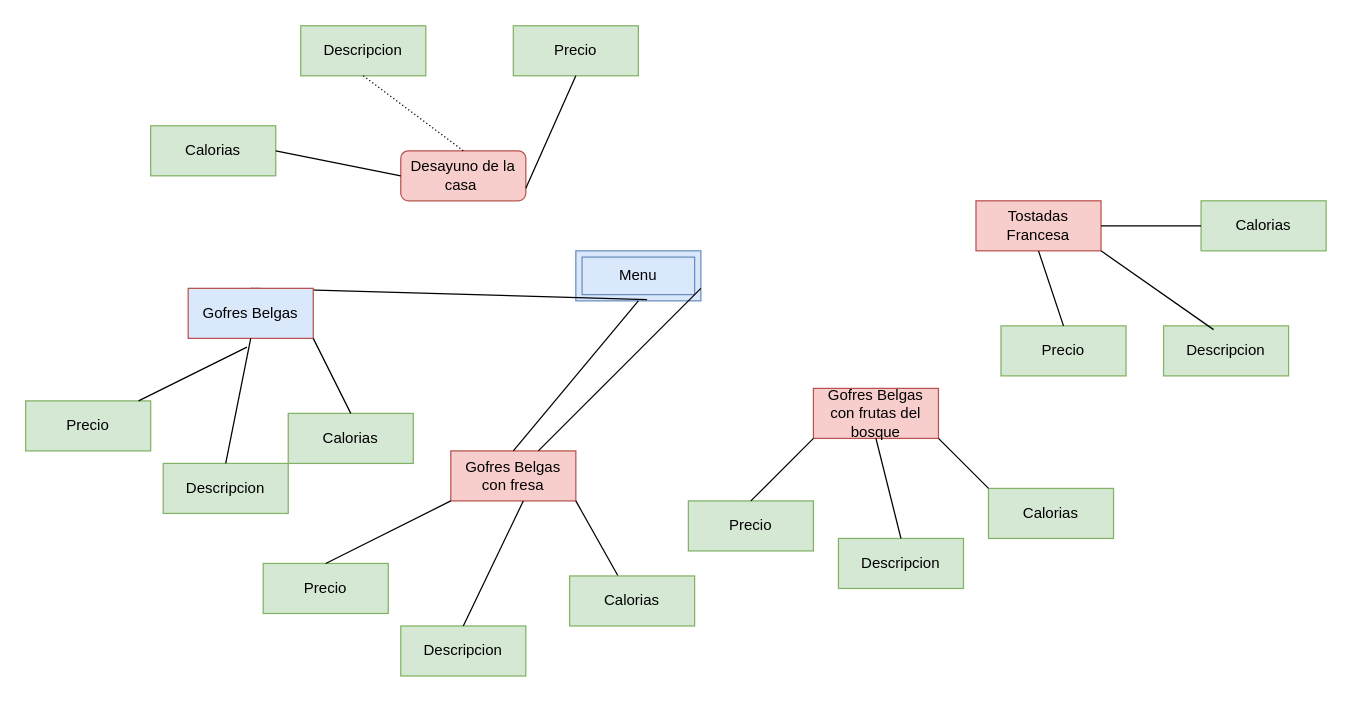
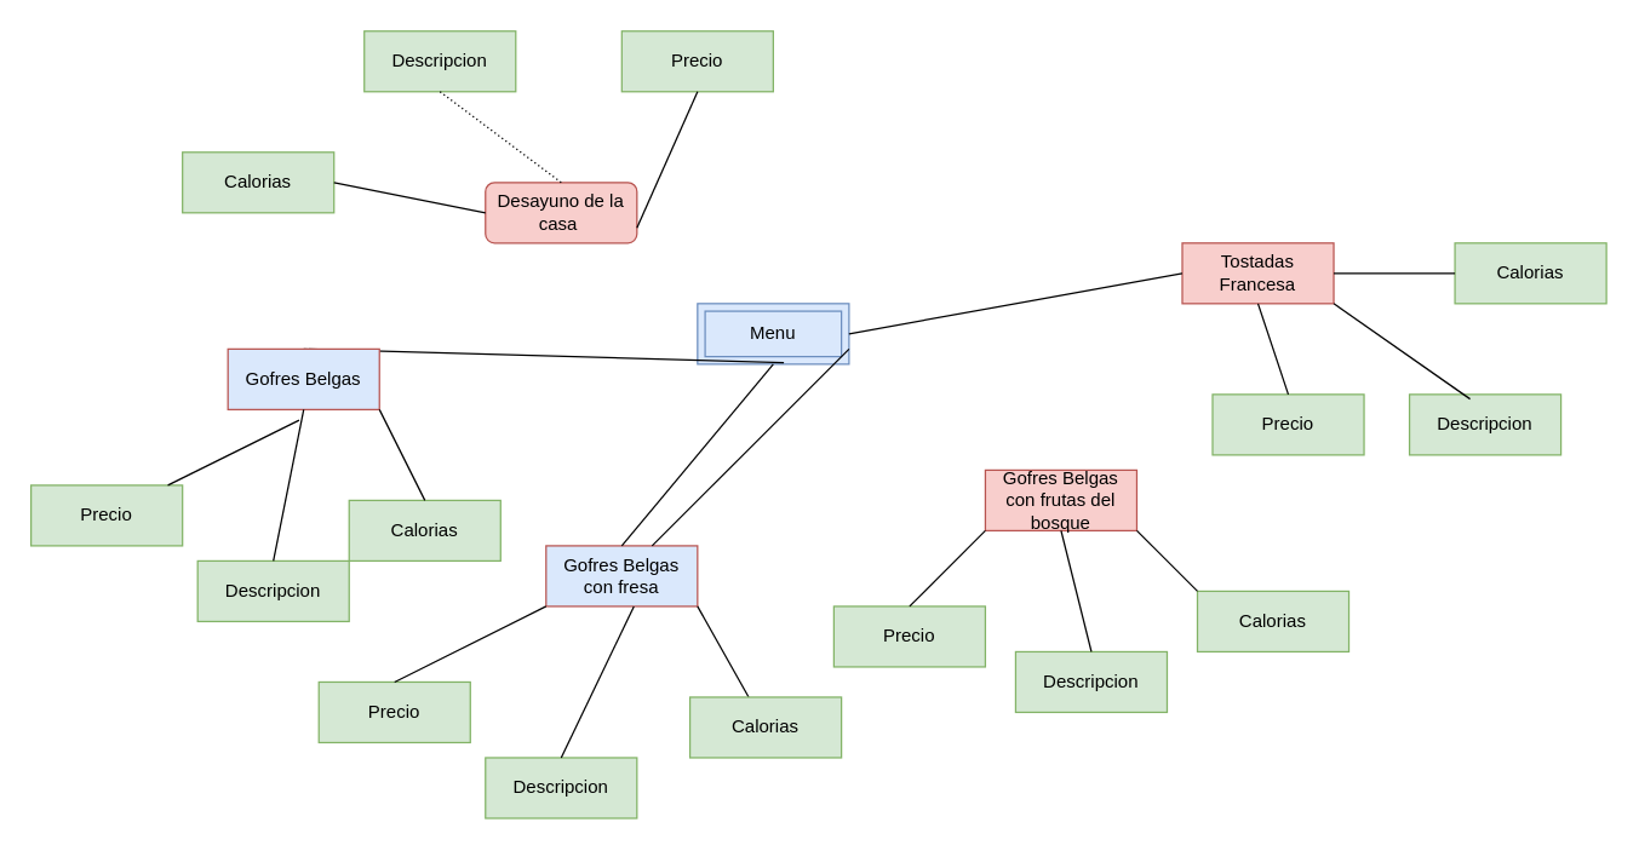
  <mxCell id="0" />
  <mxCell id="1" parent="0" />
  <mxCell id="2" value="Menu" style="shape=ext;margin=3;double=1;whiteSpace=wrap;html=1;align=center;fillColor=#dae8fc;strokeColor=#6c8ebf;" vertex="1" parent="1"><mxGeometry x="460" y="200" width="100" height="40" as="geometry" /></mxCell>
  <mxCell id="3" value="" style="endArrow=none;html=1;rounded=0;exitX=0.57;exitY=0.975;exitDx=0;exitDy=0;exitPerimeter=0;entryX=0.5;entryY=0;entryDx=0;entryDy=0;" edge="1" parent="1" source="2" target="4"><mxGeometry relative="1" as="geometry"><mxPoint x="470" y="400" as="sourcePoint" /><mxPoint x="260" y="270" as="targetPoint" /></mxGeometry></mxCell>
  <mxCell id="4" value="Gofres Belgas" style="whiteSpace=wrap;html=1;align=center;fillColor=#dae8fc;strokeColor=#b85450;" vertex="1" parent="1"><mxGeometry x="150" y="230" width="100" height="40" as="geometry" /></mxCell>
  <mxCell id="5" value="Precio" style="whiteSpace=wrap;html=1;align=center;fillColor=#d5e8d4;strokeColor=#82b366;" vertex="1" parent="1"><mxGeometry x="20" y="320" width="100" height="40" as="geometry" /></mxCell>
  <mxCell id="6" value="" style="endArrow=none;html=1;rounded=0;entryX=0.47;entryY=1.175;entryDx=0;entryDy=0;entryPerimeter=0;" edge="1" parent="1" source="5" target="4"><mxGeometry relative="1" as="geometry"><mxPoint x="90" y="400" as="sourcePoint" /><mxPoint x="250" y="400" as="targetPoint" /></mxGeometry></mxCell>
  <mxCell id="7" value="Descripcion" style="whiteSpace=wrap;html=1;align=center;fillColor=#d5e8d4;strokeColor=#82b366;" vertex="1" parent="1"><mxGeometry y="370" width="100" height="40" as="geometry" x="130" /></mxCell>
  <mxCell id="8" value="" style="endArrow=none;html=1;rounded=0;entryX=0.5;entryY=1;entryDx=0;entryDy=0;exitX=0.5;exitY=0;exitDx=0;exitDy=0;" edge="1" parent="1" source="7" target="4"><mxGeometry relative="1" as="geometry"><mxPoint x="90" y="400" as="sourcePoint" /><mxPoint x="250" y="400" as="targetPoint" /></mxGeometry></mxCell>
  <mxCell id="9" value="Calorias" style="whiteSpace=wrap;html=1;align=center;fillColor=#d5e8d4;strokeColor=#82b366;" vertex="1" parent="1"><mxGeometry x="230" y="330" width="100" height="40" as="geometry" /></mxCell>
  <mxCell id="10" value="" style="endArrow=none;html=1;rounded=0;entryX=1;entryY=1;entryDx=0;entryDy=0;exitX=0.5;exitY=0;exitDx=0;exitDy=0;" edge="1" parent="1" source="9" target="4"><mxGeometry relative="1" as="geometry"><mxPoint x="90" y="400" as="sourcePoint" /><mxPoint x="250" y="400" as="targetPoint" /></mxGeometry></mxCell>
- <mxCell id="11" value="Gofres Belgas con fresa" style="whiteSpace=wrap;html=1;align=center;fillColor=#f8cecc;strokeColor=#b85450;" vertex="1" parent="1"><mxGeometry x="360" y="360" width="100" height="40" as="geometry" /></mxCell>
+ <mxCell id="11" value="Gofres Belgas con fresa" style="whiteSpace=wrap;html=1;align=center;fillColor=#dae8fc;strokeColor=#b85450;" vertex="1" parent="1"><mxGeometry x="360" y="360" width="100" height="40" as="geometry" /></mxCell>
  <mxCell id="12" value="" style="endArrow=none;html=1;rounded=0;entryX=0.5;entryY=0;entryDx=0;entryDy=0;" edge="1" parent="1" target="11"><mxGeometry relative="1" as="geometry"><mxPoint x="510" y="240" as="sourcePoint" /><mxPoint x="660" y="520" as="targetPoint" /></mxGeometry></mxCell>
  <mxCell id="13" value="" style="endArrow=none;html=1;rounded=0;exitX=1;exitY=1;exitDx=0;exitDy=0;" edge="1" parent="1" source="11" target="14"><mxGeometry relative="1" as="geometry"><mxPoint x="370" y="400" as="sourcePoint" /><mxPoint x="530" y="400" as="targetPoint" /></mxGeometry></mxCell>
  <mxCell id="14" value="Calorias" style="whiteSpace=wrap;html=1;align=center;fillColor=#d5e8d4;strokeColor=#82b366;" vertex="1" parent="1"><mxGeometry x="455" y="460" width="100" height="40" as="geometry" /></mxCell>
  <mxCell id="15" value="Descripcion" style="whiteSpace=wrap;html=1;align=center;fillColor=#d5e8d4;strokeColor=#82b366;" vertex="1" parent="1"><mxGeometry x="320" y="500" width="100" height="40" as="geometry" /></mxCell>
  <mxCell id="16" value="Precio" style="whiteSpace=wrap;html=1;align=center;fillColor=#d5e8d4;strokeColor=#82b366;" vertex="1" parent="1"><mxGeometry x="210" y="450" width="100" height="40" as="geometry" /></mxCell>
  <mxCell id="17" value="" style="endArrow=none;html=1;rounded=0;entryX=0.58;entryY=1;entryDx=0;entryDy=0;entryPerimeter=0;exitX=0.5;exitY=0;exitDx=0;exitDy=0;" edge="1" parent="1" source="15" target="11"><mxGeometry relative="1" as="geometry"><mxPoint x="370" y="400" as="sourcePoint" /><mxPoint x="530" y="400" as="targetPoint" /></mxGeometry></mxCell>
  <mxCell id="18" value="" style="endArrow=none;html=1;rounded=0;exitX=0.5;exitY=0;exitDx=0;exitDy=0;entryX=0;entryY=1;entryDx=0;entryDy=0;" edge="1" parent="1" source="16" target="11"><mxGeometry relative="1" as="geometry"><mxPoint x="330" y="370" as="sourcePoint" /><mxPoint x="470" y="340" as="targetPoint" /></mxGeometry></mxCell>
  <mxCell id="19" value="Gofres Belgas con frutas del bosque" style="whiteSpace=wrap;html=1;align=center;fillColor=#f8cecc;strokeColor=#b85450;" vertex="1" parent="1"><mxGeometry x="650" y="310" width="100" height="40" as="geometry" /></mxCell>
  <mxCell id="20" value="" style="endArrow=none;html=1;rounded=0;exitX=1;exitY=0.75;exitDx=0;exitDy=0;" edge="1" parent="1" source="2" target="11"><mxGeometry relative="1" as="geometry"><mxPoint x="690" y="400" as="sourcePoint" /><mxPoint x="850" y="400" as="targetPoint" /></mxGeometry></mxCell>
  <mxCell id="21" value="Precio" style="whiteSpace=wrap;html=1;align=center;fillColor=#d5e8d4;strokeColor=#82b366;" vertex="1" parent="1"><mxGeometry x="550" y="400" width="100" height="40" as="geometry" /></mxCell>
  <mxCell id="22" value="Descripcion" style="whiteSpace=wrap;html=1;align=center;fillColor=#d5e8d4;strokeColor=#82b366;" vertex="1" parent="1"><mxGeometry x="670" y="430" width="100" height="40" as="geometry" /></mxCell>
  <mxCell id="23" value="Calorias" style="whiteSpace=wrap;html=1;align=center;fillColor=#d5e8d4;strokeColor=#82b366;" vertex="1" parent="1"><mxGeometry x="790" y="390" width="100" height="40" as="geometry" /></mxCell>
  <mxCell id="24" value="" style="endArrow=none;html=1;rounded=0;exitX=0.5;exitY=0;exitDx=0;exitDy=0;entryX=0;entryY=1;entryDx=0;entryDy=0;" edge="1" parent="1" source="21" target="19"><mxGeometry relative="1" as="geometry"><mxPoint x="690" y="400" as="sourcePoint" /><mxPoint x="850" y="400" as="targetPoint" /></mxGeometry></mxCell>
  <mxCell id="25" value="" style="endArrow=none;html=1;rounded=0;exitX=0.5;exitY=1;exitDx=0;exitDy=0;entryX=0.5;entryY=0;entryDx=0;entryDy=0;" edge="1" parent="1" source="19" target="22"><mxGeometry relative="1" as="geometry"><mxPoint x="690" y="400" as="sourcePoint" /><mxPoint x="810" y="400" as="targetPoint" /></mxGeometry></mxCell>
  <mxCell id="26" value="" style="endArrow=none;html=1;rounded=0;exitX=1;exitY=1;exitDx=0;exitDy=0;entryX=0;entryY=0;entryDx=0;entryDy=0;" edge="1" parent="1" source="19" target="23"><mxGeometry relative="1" as="geometry"><mxPoint x="690" y="400" as="sourcePoint" /><mxPoint x="850" y="322" as="targetPoint" /></mxGeometry></mxCell>
  <mxCell id="27" value="Tostadas Francesa" style="whiteSpace=wrap;html=1;align=center;fillColor=#f8cecc;strokeColor=#b85450;" vertex="1" parent="1"><mxGeometry x="780" y="160" width="100" height="40" as="geometry" /></mxCell>
+ <mxCell id="28" value="" style="endArrow=none;html=1;rounded=0;exitX=1;exitY=0.5;exitDx=0;exitDy=0;entryX=0;entryY=0.5;entryDx=0;entryDy=0;" edge="1" parent="1" source="2" target="27"><mxGeometry relative="1" as="geometry"><mxPoint x="480" y="400" as="sourcePoint" /><mxPoint x="640" y="400" as="targetPoint" /></mxGeometry></mxCell>
  <mxCell id="29" value="Calorias" style="whiteSpace=wrap;html=1;align=center;fillColor=#d5e8d4;strokeColor=#82b366;" vertex="1" parent="1"><mxGeometry x="960" y="160" width="100" height="40" as="geometry" /></mxCell>
  <mxCell id="30" value="Precio" style="whiteSpace=wrap;html=1;align=center;fillColor=#d5e8d4;strokeColor=#82b366;" vertex="1" parent="1"><mxGeometry x="800" y="260" width="100" height="40" as="geometry" /></mxCell>
  <mxCell id="31" value="Descripcion" style="whiteSpace=wrap;html=1;align=center;fillColor=#d5e8d4;strokeColor=#82b366;" vertex="1" parent="1"><mxGeometry x="930" y="260" width="100" height="40" as="geometry" /></mxCell>
  <mxCell id="32" value="" style="endArrow=none;html=1;rounded=0;exitX=0.5;exitY=1;exitDx=0;exitDy=0;entryX=0.5;entryY=0;entryDx=0;entryDy=0;" edge="1" parent="1" source="27" target="30"><mxGeometry relative="1" as="geometry"><mxPoint x="670" y="400" as="sourcePoint" /><mxPoint x="830" y="400" as="targetPoint" /></mxGeometry></mxCell>
  <mxCell id="33" value="" style="endArrow=none;html=1;rounded=0;exitX=1;exitY=1;exitDx=0;exitDy=0;entryX=0.4;entryY=0.075;entryDx=0;entryDy=0;entryPerimeter=0;" edge="1" parent="1" source="27" target="31"><mxGeometry relative="1" as="geometry"><mxPoint x="670" y="400" as="sourcePoint" /><mxPoint x="830" y="400" as="targetPoint" /></mxGeometry></mxCell>
  <mxCell id="34" value="" style="endArrow=none;html=1;rounded=0;exitX=1;exitY=0.5;exitDx=0;exitDy=0;entryX=0;entryY=0.5;entryDx=0;entryDy=0;" edge="1" parent="1" source="27" target="29"><mxGeometry relative="1" as="geometry"><mxPoint x="670" y="270" as="sourcePoint" /><mxPoint x="830" y="270" as="targetPoint" /></mxGeometry></mxCell>
  <mxCell id="35" value="Desayuno de la casa&amp;nbsp;" style="whiteSpace=wrap;html=1;align=center;fillColor=#f8cecc;strokeColor=#b85450;rounded=1;" vertex="1" parent="1"><mxGeometry x="320" y="120" width="100" height="40" as="geometry" /></mxCell>
  <mxCell id="36" value="Precio" style="whiteSpace=wrap;html=1;align=center;fillColor=#d5e8d4;strokeColor=#82b366;" vertex="1" parent="1"><mxGeometry x="410" y="20" width="100" height="40" as="geometry" /></mxCell>
  <mxCell id="37" value="Descripcion" style="whiteSpace=wrap;html=1;align=center;fillColor=#d5e8d4;strokeColor=#82b366;" vertex="1" parent="1"><mxGeometry x="240" y="20" width="100" height="40" as="geometry" /></mxCell>
  <mxCell id="38" value="Calorias" style="whiteSpace=wrap;html=1;align=center;fillColor=#d5e8d4;strokeColor=#82b366;" vertex="1" parent="1"><mxGeometry x="120" y="100" width="100" height="40" as="geometry" /></mxCell>
  <mxCell id="39" value="" style="endArrow=none;html=1;rounded=0;exitX=1;exitY=0.5;exitDx=0;exitDy=0;entryX=0;entryY=0.5;entryDx=0;entryDy=0;" edge="1" parent="1" source="38" target="35"><mxGeometry relative="1" as="geometry"><mxPoint x="360" y="270" as="sourcePoint" /><mxPoint x="520" y="270" as="targetPoint" /></mxGeometry></mxCell>
  <mxCell id="40" value="" style="endArrow=none;html=1;rounded=0;dashed=1;dashPattern=1 2;exitX=0.5;exitY=1;exitDx=0;exitDy=0;entryX=0.5;entryY=0;entryDx=0;entryDy=0;" edge="1" parent="1" source="37" target="35"><mxGeometry relative="1" as="geometry"><mxPoint x="360" y="270" as="sourcePoint" /><mxPoint x="520" y="270" as="targetPoint" /></mxGeometry></mxCell>
  <mxCell id="41" value="" style="endArrow=none;html=1;rounded=0;entryX=0.5;entryY=1;entryDx=0;entryDy=0;exitX=1;exitY=0.75;exitDx=0;exitDy=0;" edge="1" parent="1" source="35" target="36"><mxGeometry relative="1" as="geometry"><mxPoint x="360" y="270" as="sourcePoint" /><mxPoint x="520" y="270" as="targetPoint" /></mxGeometry></mxCell>
